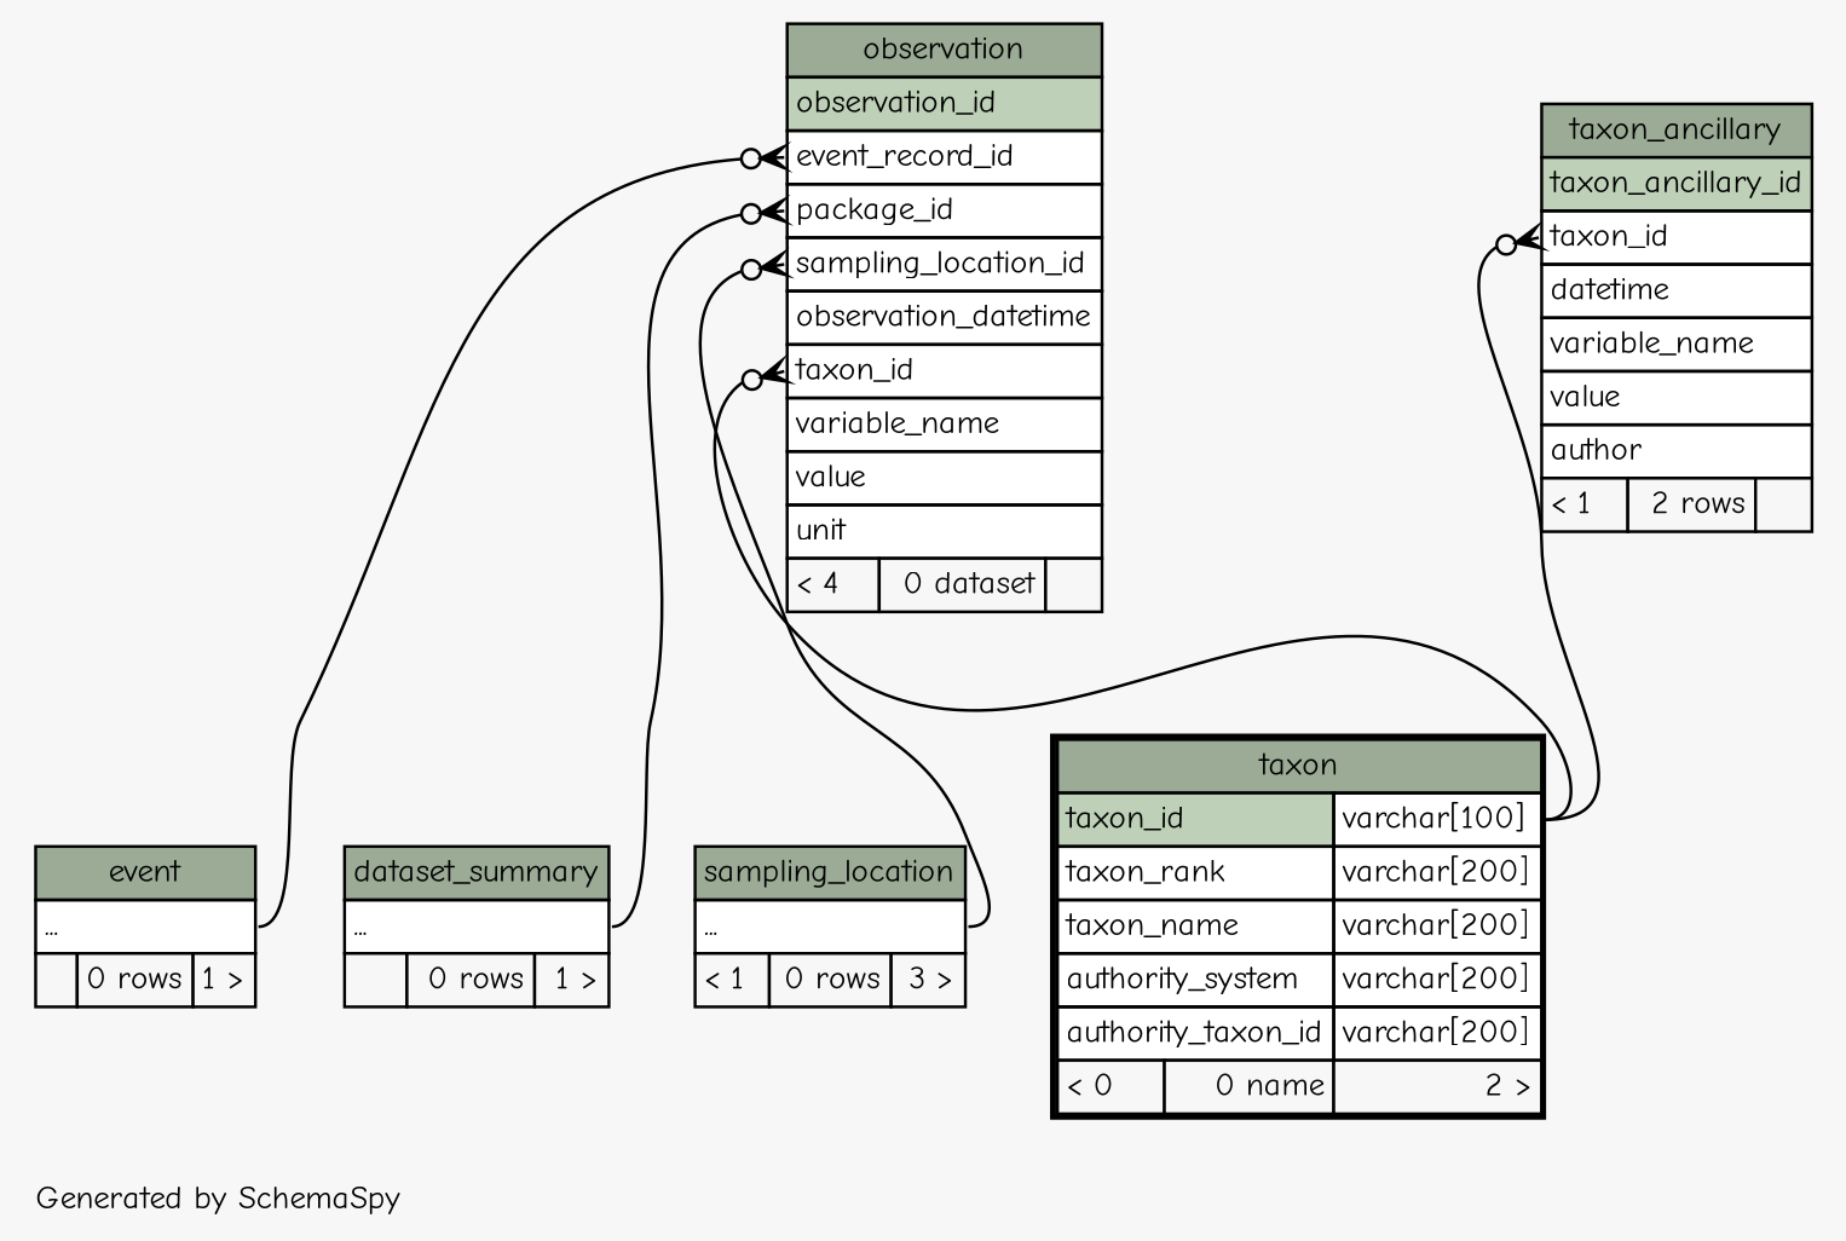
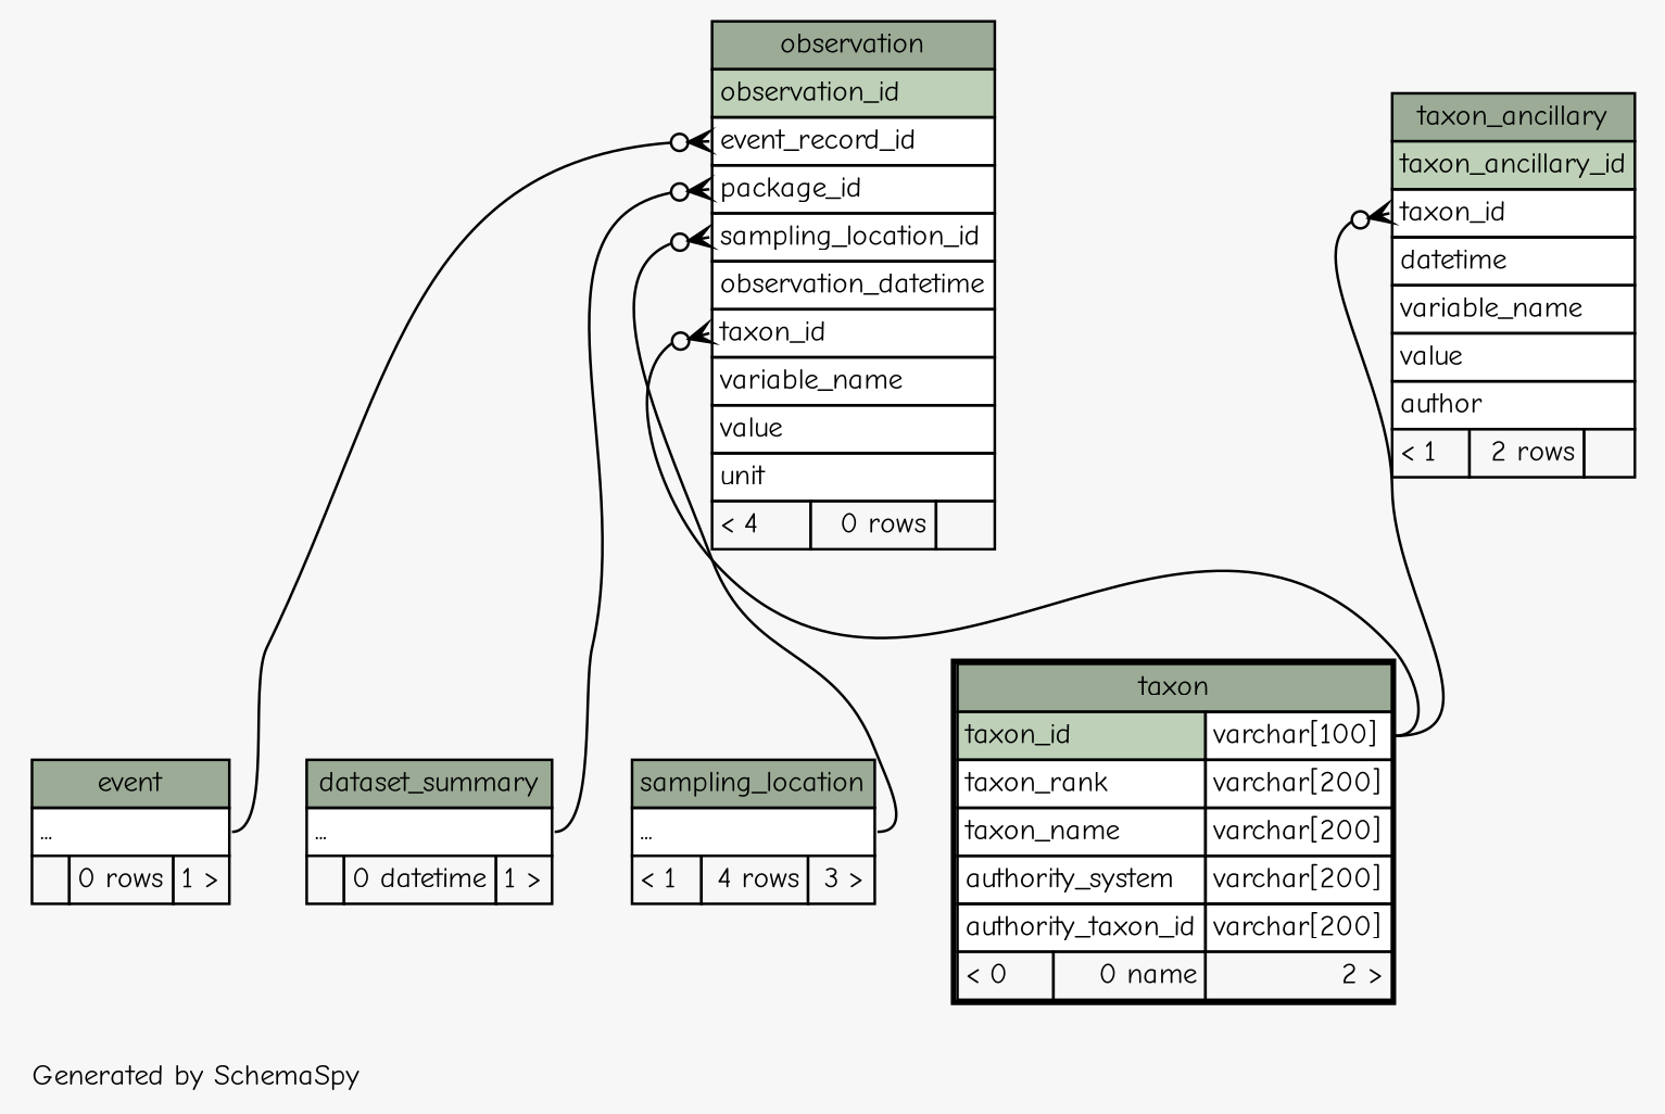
  digraph {
    bgcolor="#f7f7f7"
    fontname="Comic Neue"
    fontsize=11
    label="\nGenerated by SchemaSpy"
    labeljust=l
    nodesep=0.18
    rankdir=TB
    ranksep=0.46
    node [fontname="Comic Neue" fontsize=11 shape=plaintext]
    edge [arrowhead=none arrowsize=0.8 arrowtail=crowodot dir=back fontname="Comic Neue" headport="elipses:e" tailport="taxon_id:w"]
-   n1 [label=<     <TABLE BORDER="0" CELLBORDER="1" CELLSPACING="0" BGCOLOR="#ffffff">       <TR><TD COLSPAN="3" BGCOLOR="#9bab96" ALIGN="CENTER">observation</TD></TR>       <TR><TD PORT="observation_id" COLSPAN="3" BGCOLOR="#bed1b8" ALIGN="LEFT">observation_id</TD></TR>       <TR><TD PORT="event_record_id" COLSPAN="3" ALIGN="LEFT">event_record_id</TD></TR>       <TR><TD PORT="package_id" COLSPAN="3" ALIGN="LEFT">package_id</TD></TR>       <TR><TD PORT="sampling_location_id" COLSPAN="3" ALIGN="LEFT">sampling_location_id</TD></TR>       <TR><TD PORT="observation_datetime" COLSPAN="3" ALIGN="LEFT">observation_datetime</TD></TR>       <TR><TD PORT="taxon_id" COLSPAN="3" ALIGN="LEFT">taxon_id</TD></TR>       <TR><TD PORT="variable_name" COLSPAN="3" ALIGN="LEFT">variable_name</TD></TR>       <TR><TD PORT="value" COLSPAN="3" ALIGN="LEFT">value</TD></TR>       <TR><TD PORT="unit" COLSPAN="3" ALIGN="LEFT">unit</TD></TR>       <TR><TD ALIGN="LEFT" BGCOLOR="#f7f7f7">&lt; 4</TD><TD ALIGN="RIGHT" BGCOLOR="#f7f7f7">0 dataset</TD><TD ALIGN="RIGHT" BGCOLOR="#f7f7f7">  </TD></TR>     </TABLE>>]
+   n1 [label=<     <TABLE BORDER="0" CELLBORDER="1" CELLSPACING="0" BGCOLOR="#ffffff">       <TR><TD COLSPAN="3" BGCOLOR="#9bab96" ALIGN="CENTER">observation</TD></TR>       <TR><TD PORT="observation_id" COLSPAN="3" BGCOLOR="#bed1b8" ALIGN="LEFT">observation_id</TD></TR>       <TR><TD PORT="event_record_id" COLSPAN="3" ALIGN="LEFT">event_record_id</TD></TR>       <TR><TD PORT="package_id" COLSPAN="3" ALIGN="LEFT">package_id</TD></TR>       <TR><TD PORT="sampling_location_id" COLSPAN="3" ALIGN="LEFT">sampling_location_id</TD></TR>       <TR><TD PORT="observation_datetime" COLSPAN="3" ALIGN="LEFT">observation_datetime</TD></TR>       <TR><TD PORT="taxon_id" COLSPAN="3" ALIGN="LEFT">taxon_id</TD></TR>       <TR><TD PORT="variable_name" COLSPAN="3" ALIGN="LEFT">variable_name</TD></TR>       <TR><TD PORT="value" COLSPAN="3" ALIGN="LEFT">value</TD></TR>       <TR><TD PORT="unit" COLSPAN="3" ALIGN="LEFT">unit</TD></TR>       <TR><TD ALIGN="LEFT" BGCOLOR="#f7f7f7">&lt; 4</TD><TD ALIGN="RIGHT" BGCOLOR="#f7f7f7">0 rows</TD><TD ALIGN="RIGHT" BGCOLOR="#f7f7f7">  </TD></TR>     </TABLE>>]
    n2 [label=<     <TABLE BORDER="0" CELLBORDER="1" CELLSPACING="0" BGCOLOR="#ffffff">       <TR><TD COLSPAN="3" BGCOLOR="#9bab96" ALIGN="CENTER">event</TD></TR>       <TR><TD PORT="elipses" COLSPAN="3" ALIGN="LEFT">...</TD></TR>       <TR><TD ALIGN="LEFT" BGCOLOR="#f7f7f7">  </TD><TD ALIGN="RIGHT" BGCOLOR="#f7f7f7">0 rows</TD><TD ALIGN="RIGHT" BGCOLOR="#f7f7f7">1 &gt;</TD></TR>     </TABLE>>]
-   n3 [label=<     <TABLE BORDER="0" CELLBORDER="1" CELLSPACING="0" BGCOLOR="#ffffff">       <TR><TD COLSPAN="3" BGCOLOR="#9bab96" ALIGN="CENTER">dataset_summary</TD></TR>       <TR><TD PORT="elipses" COLSPAN="3" ALIGN="LEFT">...</TD></TR>       <TR><TD ALIGN="LEFT" BGCOLOR="#f7f7f7">  </TD><TD ALIGN="RIGHT" BGCOLOR="#f7f7f7">0 rows</TD><TD ALIGN="RIGHT" BGCOLOR="#f7f7f7">1 &gt;</TD></TR>     </TABLE>>]
-   n4 [label=<     <TABLE BORDER="0" CELLBORDER="1" CELLSPACING="0" BGCOLOR="#ffffff">       <TR><TD COLSPAN="3" BGCOLOR="#9bab96" ALIGN="CENTER">sampling_location</TD></TR>       <TR><TD PORT="elipses" COLSPAN="3" ALIGN="LEFT">...</TD></TR>       <TR><TD ALIGN="LEFT" BGCOLOR="#f7f7f7">&lt; 1</TD><TD ALIGN="RIGHT" BGCOLOR="#f7f7f7">0 rows</TD><TD ALIGN="RIGHT" BGCOLOR="#f7f7f7">3 &gt;</TD></TR>     </TABLE>>]
+   n3 [label=<     <TABLE BORDER="0" CELLBORDER="1" CELLSPACING="0" BGCOLOR="#ffffff">       <TR><TD COLSPAN="3" BGCOLOR="#9bab96" ALIGN="CENTER">dataset_summary</TD></TR>       <TR><TD PORT="elipses" COLSPAN="3" ALIGN="LEFT">...</TD></TR>       <TR><TD ALIGN="LEFT" BGCOLOR="#f7f7f7">  </TD><TD ALIGN="RIGHT" BGCOLOR="#f7f7f7">0 datetime</TD><TD ALIGN="RIGHT" BGCOLOR="#f7f7f7">1 &gt;</TD></TR>     </TABLE>>]
+   n4 [label=<     <TABLE BORDER="0" CELLBORDER="1" CELLSPACING="0" BGCOLOR="#ffffff">       <TR><TD COLSPAN="3" BGCOLOR="#9bab96" ALIGN="CENTER">sampling_location</TD></TR>       <TR><TD PORT="elipses" COLSPAN="3" ALIGN="LEFT">...</TD></TR>       <TR><TD ALIGN="LEFT" BGCOLOR="#f7f7f7">&lt; 1</TD><TD ALIGN="RIGHT" BGCOLOR="#f7f7f7">4 rows</TD><TD ALIGN="RIGHT" BGCOLOR="#f7f7f7">3 &gt;</TD></TR>     </TABLE>>]
    n5 [label=<     <TABLE BORDER="2" CELLBORDER="1" CELLSPACING="0" BGCOLOR="#ffffff">       <TR><TD COLSPAN="3" BGCOLOR="#9bab96" ALIGN="CENTER">taxon</TD></TR>       <TR><TD PORT="taxon_id" COLSPAN="2" BGCOLOR="#bed1b8" ALIGN="LEFT">taxon_id</TD><TD PORT="taxon_id.type" ALIGN="LEFT">varchar[100]</TD></TR>       <TR><TD PORT="taxon_rank" COLSPAN="2" ALIGN="LEFT">taxon_rank</TD><TD PORT="taxon_rank.type" ALIGN="LEFT">varchar[200]</TD></TR>       <TR><TD PORT="taxon_name" COLSPAN="2" ALIGN="LEFT">taxon_name</TD><TD PORT="taxon_name.type" ALIGN="LEFT">varchar[200]</TD></TR>       <TR><TD PORT="authority_system" COLSPAN="2" ALIGN="LEFT">authority_system</TD><TD PORT="authority_system.type" ALIGN="LEFT">varchar[200]</TD></TR>       <TR><TD PORT="authority_taxon_id" COLSPAN="2" ALIGN="LEFT">authority_taxon_id</TD><TD PORT="authority_taxon_id.type" ALIGN="LEFT">varchar[200]</TD></TR>       <TR><TD ALIGN="LEFT" BGCOLOR="#f7f7f7">&lt; 0</TD><TD ALIGN="RIGHT" BGCOLOR="#f7f7f7">0 name</TD><TD ALIGN="RIGHT" BGCOLOR="#f7f7f7">2 &gt;</TD></TR>     </TABLE>>]
    n6 [label=<     <TABLE BORDER="0" CELLBORDER="1" CELLSPACING="0" BGCOLOR="#ffffff">       <TR><TD COLSPAN="3" BGCOLOR="#9bab96" ALIGN="CENTER">taxon_ancillary</TD></TR>       <TR><TD PORT="taxon_ancillary_id" COLSPAN="3" BGCOLOR="#bed1b8" ALIGN="LEFT">taxon_ancillary_id</TD></TR>       <TR><TD PORT="taxon_id" COLSPAN="3" ALIGN="LEFT">taxon_id</TD></TR>       <TR><TD PORT="datetime" COLSPAN="3" ALIGN="LEFT">datetime</TD></TR>       <TR><TD PORT="variable_name" COLSPAN="3" ALIGN="LEFT">variable_name</TD></TR>       <TR><TD PORT="value" COLSPAN="3" ALIGN="LEFT">value</TD></TR>       <TR><TD PORT="author" COLSPAN="3" ALIGN="LEFT">author</TD></TR>       <TR><TD ALIGN="LEFT" BGCOLOR="#f7f7f7">&lt; 1</TD><TD ALIGN="RIGHT" BGCOLOR="#f7f7f7">2 rows</TD><TD ALIGN="RIGHT" BGCOLOR="#f7f7f7">  </TD></TR>     </TABLE>>]
    n1 -> n2 [tailport="event_record_id:w"]
    n1 -> n3 [tailport="package_id:w"]
    n1 -> n4 [tailport="sampling_location_id:w"]
    n1 -> n5 [headport="taxon_id.type:e"]
    n6 -> n5 [headport="taxon_id.type:e"]
  }
